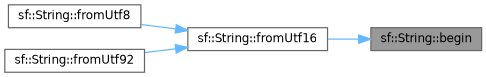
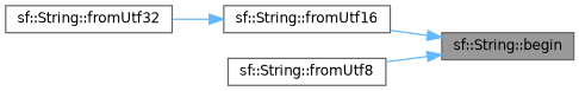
  digraph {
    rankdir=RL
    node [color=grey40 fillcolor=white fontname=Helvetica fontsize=10 shape=box style=filled]
    edge [color=steelblue1 dir=back fontname=Helvetica fontsize=10 labelfontname=Helvetica labelfontsize=10 style=solid]
    n1 [color=gray40 fillcolor=grey60 fontcolor=black height=0.2 label="sf::String::begin" width=0.4]
    n2 [height=0.2 label="sf::String::fromUtf16" width=0.4]
    n3 [height=0.2 label="sf::String::fromUtf8" width=0.4]
-   n4 [height=0.2 label="sf::String::fromUtf92" width=0.4]
+   n4 [height=0.2 label="sf::String::fromUtf32" width=0.4]
    n1 -> n2
-   n2 -> n3
+   n1 -> n3
    n2 -> n4
  }
